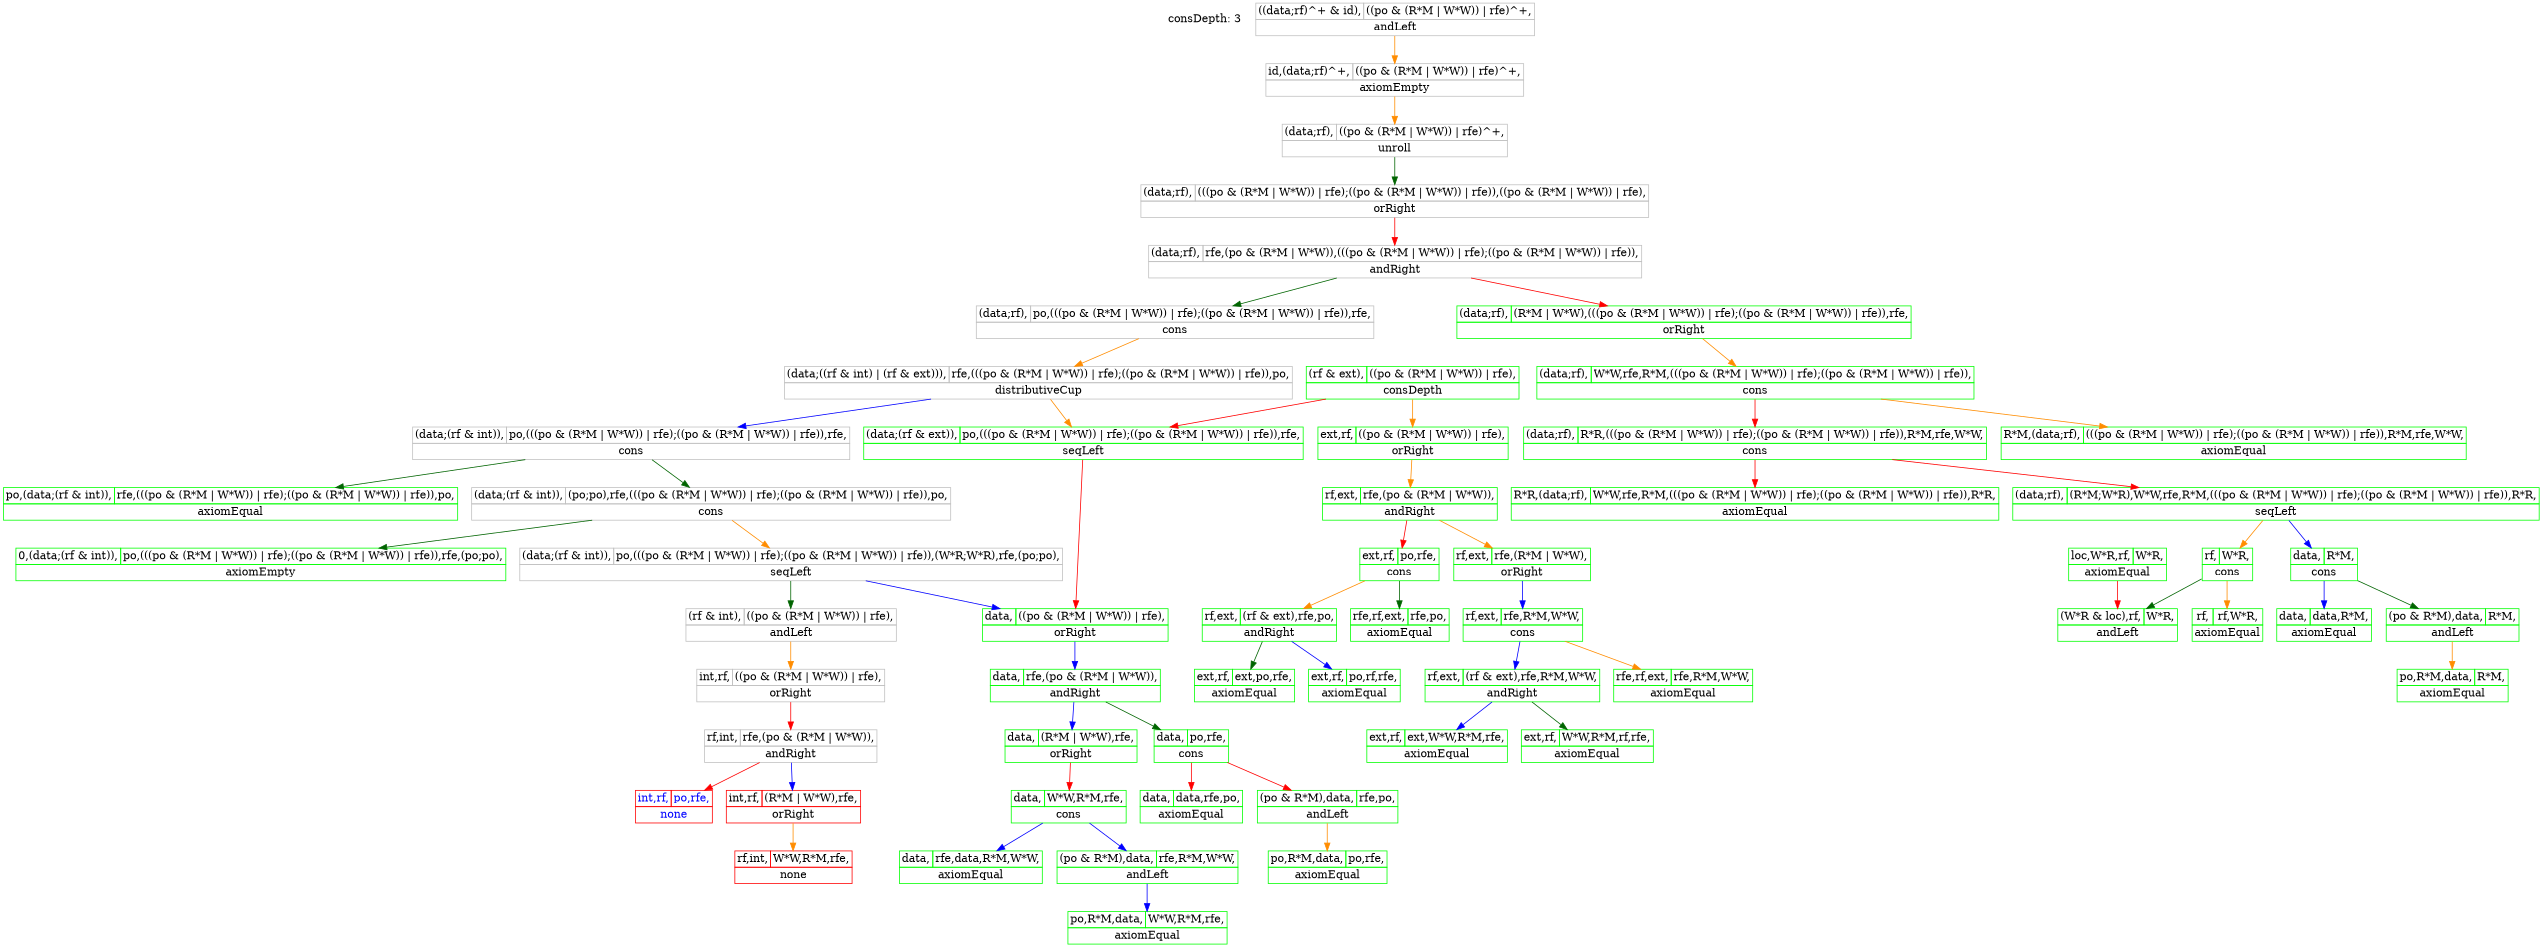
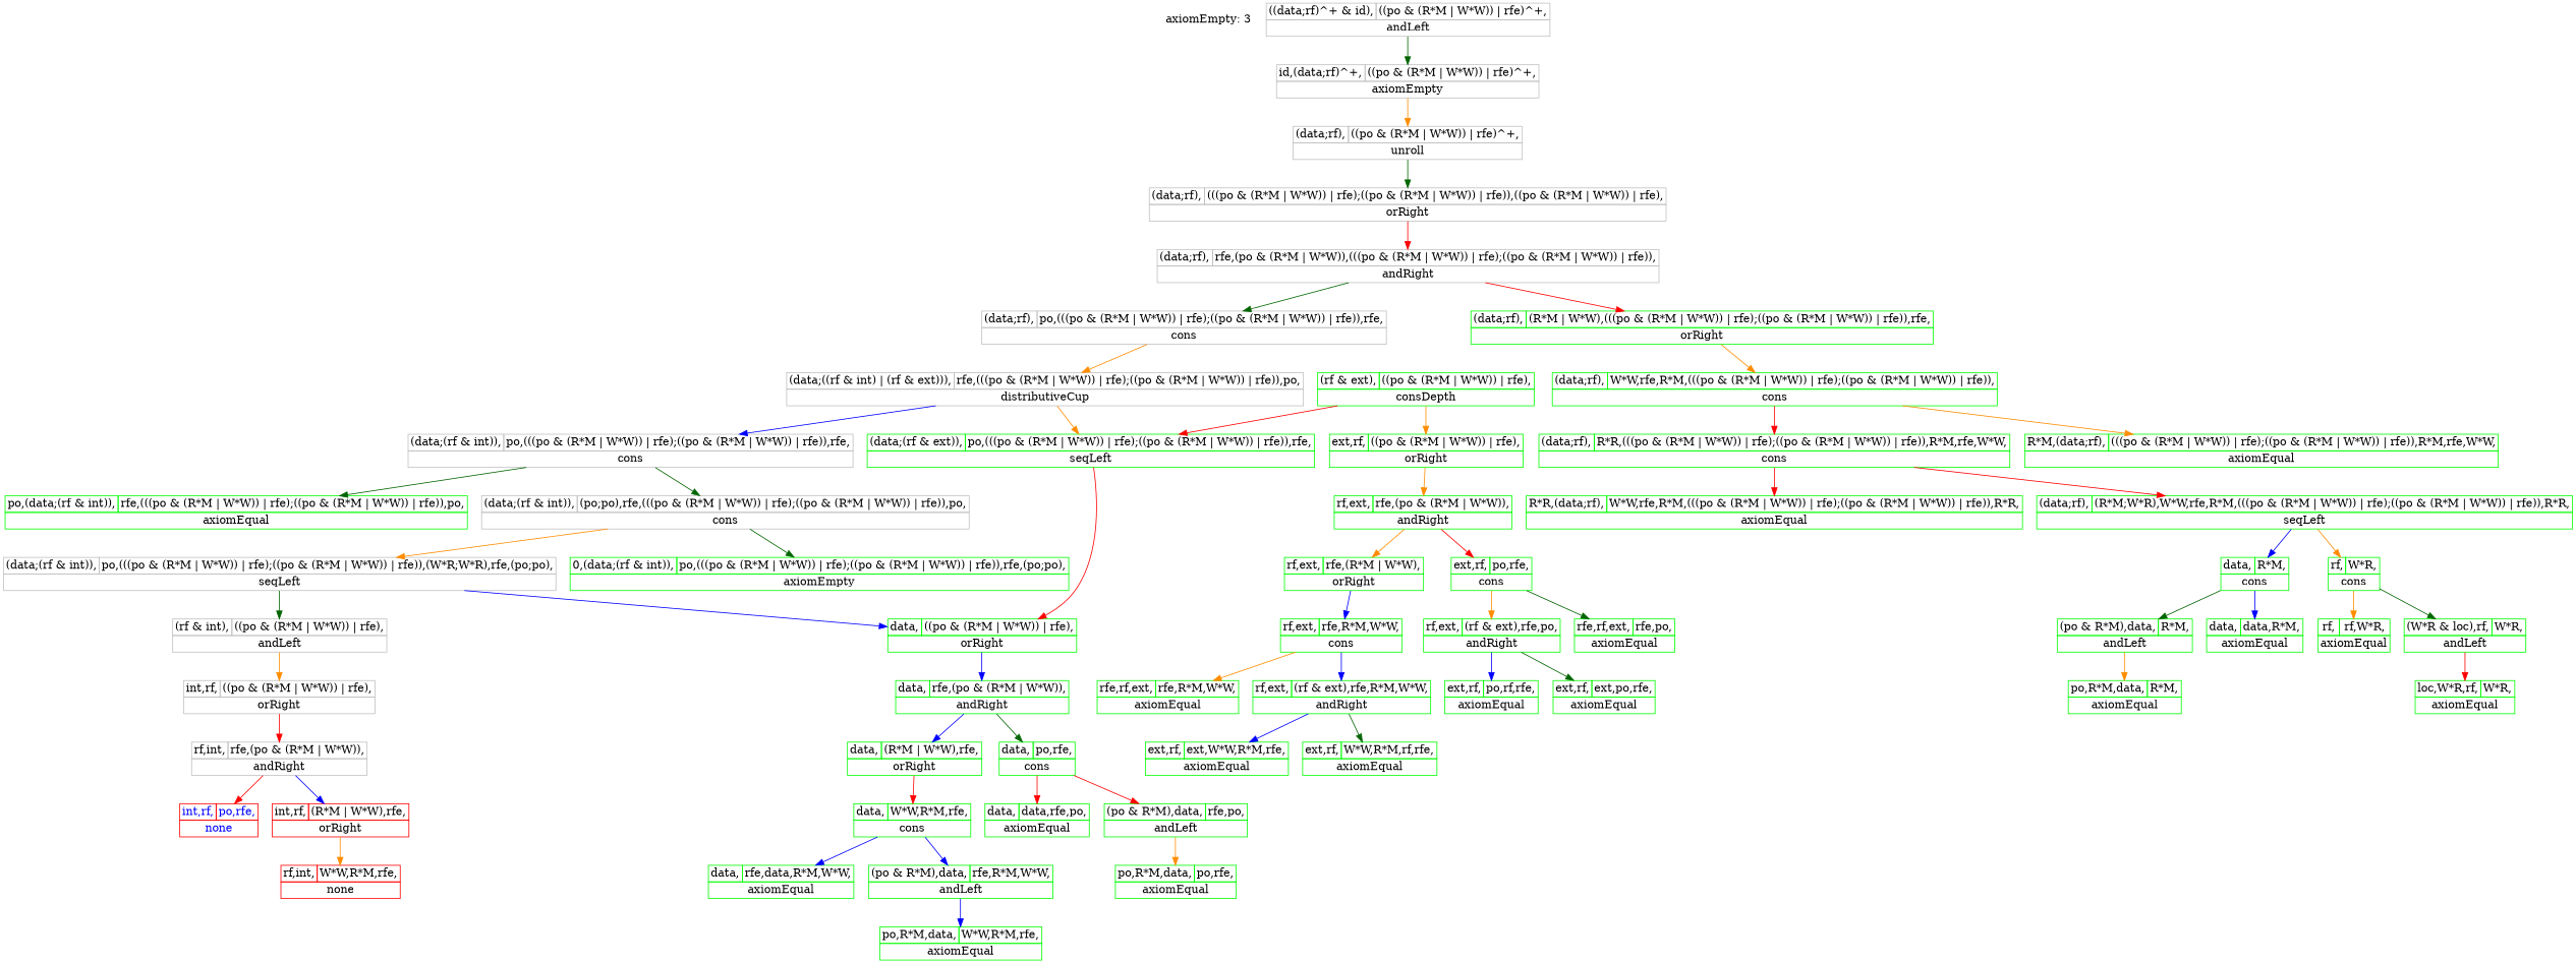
  digraph {
    concentrate=true
    node [shape=plain color=green fontcolor=black]
    edge [color=darkorange]
-   "consDepth: 3" [color="" fontcolor=""]
+   "consDepth: 3" [label="axiomEmpty: 3" color="" fontcolor=""]
    n2 [color=gray label=<<table border='0' cellborder='1' cellspacing='0'><tr><td>((data;rf)^+ &amp; id),</td><td>((po &amp; (R*M | W*W)) | rfe)^+,</td></tr><tr><td colspan='2'>andLeft</td></tr></table>>]
    n3 [color=gray label=<<table border='0' cellborder='1' cellspacing='0'><tr><td>id,(data;rf)^+,</td><td>((po &amp; (R*M | W*W)) | rfe)^+,</td></tr><tr><td colspan='2'>axiomEmpty</td></tr></table>>]
    n4 [color=gray label=<<table border='0' cellborder='1' cellspacing='0'><tr><td>(data;rf),</td><td>((po &amp; (R*M | W*W)) | rfe)^+,</td></tr><tr><td colspan='2'>unroll</td></tr></table>>]
    n5 [color=gray label=<<table border='0' cellborder='1' cellspacing='0'><tr><td>(data;rf),</td><td>(((po &amp; (R*M | W*W)) | rfe);((po &amp; (R*M | W*W)) | rfe)),((po &amp; (R*M | W*W)) | rfe),</td></tr><tr><td colspan='2'>orRight</td></tr></table>>]
    n6 [color=gray label=<<table border='0' cellborder='1' cellspacing='0'><tr><td>(data;rf),</td><td>rfe,(po &amp; (R*M | W*W)),(((po &amp; (R*M | W*W)) | rfe);((po &amp; (R*M | W*W)) | rfe)),</td></tr><tr><td colspan='2'>andRight</td></tr></table>>]
    n7 [color=gray label=<<table border='0' cellborder='1' cellspacing='0'><tr><td>(data;rf),</td><td>po,(((po &amp; (R*M | W*W)) | rfe);((po &amp; (R*M | W*W)) | rfe)),rfe,</td></tr><tr><td colspan='2'>cons</td></tr></table>>]
    n8 [label=<<table border='0' cellborder='1' cellspacing='0'><tr><td>(data;rf),</td><td>(R*M | W*W),(((po &amp; (R*M | W*W)) | rfe);((po &amp; (R*M | W*W)) | rfe)),rfe,</td></tr><tr><td colspan='2'>orRight</td></tr></table>>]
    n9 [color=gray label=<<table border='0' cellborder='1' cellspacing='0'><tr><td>(data;((rf &amp; int) | (rf &amp; ext))),</td><td>rfe,(((po &amp; (R*M | W*W)) | rfe);((po &amp; (R*M | W*W)) | rfe)),po,</td></tr><tr><td colspan='2'>distributiveCup</td></tr></table>>]
    n10 [label=<<table border='0' cellborder='1' cellspacing='0'><tr><td>(data;rf),</td><td>W*W,rfe,R*M,(((po &amp; (R*M | W*W)) | rfe);((po &amp; (R*M | W*W)) | rfe)),</td></tr><tr><td colspan='2'>cons</td></tr></table>>]
    n11 [color=gray label=<<table border='0' cellborder='1' cellspacing='0'><tr><td>(data;(rf &amp; int)),</td><td>po,(((po &amp; (R*M | W*W)) | rfe);((po &amp; (R*M | W*W)) | rfe)),rfe,</td></tr><tr><td colspan='2'>cons</td></tr></table>>]
    n12 [label=<<table border='0' cellborder='1' cellspacing='0'><tr><td>(data;(rf &amp; ext)),</td><td>po,(((po &amp; (R*M | W*W)) | rfe);((po &amp; (R*M | W*W)) | rfe)),rfe,</td></tr><tr><td colspan='2'>seqLeft</td></tr></table>>]
    n13 [label=<<table border='0' cellborder='1' cellspacing='0'><tr><td>po,(data;(rf &amp; int)),</td><td>rfe,(((po &amp; (R*M | W*W)) | rfe);((po &amp; (R*M | W*W)) | rfe)),po,</td></tr><tr><td colspan='2'>axiomEqual</td></tr></table>>]
    n14 [color=gray label=<<table border='0' cellborder='1' cellspacing='0'><tr><td>(data;(rf &amp; int)),</td><td>(po;po),rfe,(((po &amp; (R*M | W*W)) | rfe);((po &amp; (R*M | W*W)) | rfe)),po,</td></tr><tr><td colspan='2'>cons</td></tr></table>>]
    n15 [label=<<table border='0' cellborder='1' cellspacing='0'><tr><td>data,</td><td>((po &amp; (R*M | W*W)) | rfe),</td></tr><tr><td colspan='2'>orRight</td></tr></table>>]
    n16 [label=<<table border='0' cellborder='1' cellspacing='0'><tr><td>0,(data;(rf &amp; int)),</td><td>po,(((po &amp; (R*M | W*W)) | rfe);((po &amp; (R*M | W*W)) | rfe)),rfe,(po;po),</td></tr><tr><td colspan='2'>axiomEmpty</td></tr></table>>]
    n17 [color=gray label=<<table border='0' cellborder='1' cellspacing='0'><tr><td>(data;(rf &amp; int)),</td><td>po,(((po &amp; (R*M | W*W)) | rfe);((po &amp; (R*M | W*W)) | rfe)),(W*R;W*R),rfe,(po;po),</td></tr><tr><td colspan='2'>seqLeft</td></tr></table>>]
    n18 [color=gray label=<<table border='0' cellborder='1' cellspacing='0'><tr><td>(rf &amp; int),</td><td>((po &amp; (R*M | W*W)) | rfe),</td></tr><tr><td colspan='2'>andLeft</td></tr></table>>]
    n19 [label=<<table border='0' cellborder='1' cellspacing='0'><tr><td>data,</td><td>rfe,(po &amp; (R*M | W*W)),</td></tr><tr><td colspan='2'>andRight</td></tr></table>>]
    n20 [color=gray label=<<table border='0' cellborder='1' cellspacing='0'><tr><td>int,rf,</td><td>((po &amp; (R*M | W*W)) | rfe),</td></tr><tr><td colspan='2'>orRight</td></tr></table>>]
    n21 [label=<<table border='0' cellborder='1' cellspacing='0'><tr><td>data,</td><td>po,rfe,</td></tr><tr><td colspan='2'>cons</td></tr></table>>]
    n22 [label=<<table border='0' cellborder='1' cellspacing='0'><tr><td>data,</td><td>(R*M | W*W),rfe,</td></tr><tr><td colspan='2'>orRight</td></tr></table>>]
    n23 [label=<<table border='0' cellborder='1' cellspacing='0'><tr><td>(po &amp; R*M),data,</td><td>rfe,po,</td></tr><tr><td colspan='2'>andLeft</td></tr></table>>]
    n24 [label=<<table border='0' cellborder='1' cellspacing='0'><tr><td>data,</td><td>data,rfe,po,</td></tr><tr><td colspan='2'>axiomEqual</td></tr></table>>]
    n25 [label=<<table border='0' cellborder='1' cellspacing='0'><tr><td>data,</td><td>W*W,R*M,rfe,</td></tr><tr><td colspan='2'>cons</td></tr></table>>]
    n26 [label=<<table border='0' cellborder='1' cellspacing='0'><tr><td>po,R*M,data,</td><td>po,rfe,</td></tr><tr><td colspan='2'>axiomEqual</td></tr></table>>]
    n27 [label=<<table border='0' cellborder='1' cellspacing='0'><tr><td>(po &amp; R*M),data,</td><td>rfe,R*M,W*W,</td></tr><tr><td colspan='2'>andLeft</td></tr></table>>]
    n28 [label=<<table border='0' cellborder='1' cellspacing='0'><tr><td>data,</td><td>rfe,data,R*M,W*W,</td></tr><tr><td colspan='2'>axiomEqual</td></tr></table>>]
    n29 [label=<<table border='0' cellborder='1' cellspacing='0'><tr><td>po,R*M,data,</td><td>W*W,R*M,rfe,</td></tr><tr><td colspan='2'>axiomEqual</td></tr></table>>]
    n30 [color=gray label=<<table border='0' cellborder='1' cellspacing='0'><tr><td>rf,int,</td><td>rfe,(po &amp; (R*M | W*W)),</td></tr><tr><td colspan='2'>andRight</td></tr></table>>]
    n31 [color=red fontcolor=blue label=<<table border='0' cellborder='1' cellspacing='0'><tr><td>int,rf,</td><td>po,rfe,</td></tr><tr><td colspan='2'>none</td></tr></table>>]
    n32 [color=red label=<<table border='0' cellborder='1' cellspacing='0'><tr><td>int,rf,</td><td>(R*M | W*W),rfe,</td></tr><tr><td colspan='2'>orRight</td></tr></table>>]
    n33 [color=red label=<<table border='0' cellborder='1' cellspacing='0'><tr><td>rf,int,</td><td>W*W,R*M,rfe,</td></tr><tr><td colspan='2'>none</td></tr></table>>]
    n34 [label=<<table border='0' cellborder='1' cellspacing='0'><tr><td>(rf &amp; ext),</td><td>((po &amp; (R*M | W*W)) | rfe),</td></tr><tr><td colspan='2'>consDepth</td></tr></table>>]
    n35 [label=<<table border='0' cellborder='1' cellspacing='0'><tr><td>ext,rf,</td><td>((po &amp; (R*M | W*W)) | rfe),</td></tr><tr><td colspan='2'>orRight</td></tr></table>>]
    n36 [label=<<table border='0' cellborder='1' cellspacing='0'><tr><td>rf,ext,</td><td>rfe,(po &amp; (R*M | W*W)),</td></tr><tr><td colspan='2'>andRight</td></tr></table>>]
    n37 [label=<<table border='0' cellborder='1' cellspacing='0'><tr><td>ext,rf,</td><td>po,rfe,</td></tr><tr><td colspan='2'>cons</td></tr></table>>]
    n38 [label=<<table border='0' cellborder='1' cellspacing='0'><tr><td>rf,ext,</td><td>rfe,(R*M | W*W),</td></tr><tr><td colspan='2'>orRight</td></tr></table>>]
    n39 [label=<<table border='0' cellborder='1' cellspacing='0'><tr><td>rfe,rf,ext,</td><td>rfe,po,</td></tr><tr><td colspan='2'>axiomEqual</td></tr></table>>]
    n40 [label=<<table border='0' cellborder='1' cellspacing='0'><tr><td>rf,ext,</td><td>(rf &amp; ext),rfe,po,</td></tr><tr><td colspan='2'>andRight</td></tr></table>>]
    n41 [label=<<table border='0' cellborder='1' cellspacing='0'><tr><td>rf,ext,</td><td>rfe,R*M,W*W,</td></tr><tr><td colspan='2'>cons</td></tr></table>>]
    n42 [label=<<table border='0' cellborder='1' cellspacing='0'><tr><td>ext,rf,</td><td>po,rf,rfe,</td></tr><tr><td colspan='2'>axiomEqual</td></tr></table>>]
    n43 [label=<<table border='0' cellborder='1' cellspacing='0'><tr><td>ext,rf,</td><td>ext,po,rfe,</td></tr><tr><td colspan='2'>axiomEqual</td></tr></table>>]
    n44 [label=<<table border='0' cellborder='1' cellspacing='0'><tr><td>rfe,rf,ext,</td><td>rfe,R*M,W*W,</td></tr><tr><td colspan='2'>axiomEqual</td></tr></table>>]
    n45 [label=<<table border='0' cellborder='1' cellspacing='0'><tr><td>rf,ext,</td><td>(rf &amp; ext),rfe,R*M,W*W,</td></tr><tr><td colspan='2'>andRight</td></tr></table>>]
    n46 [label=<<table border='0' cellborder='1' cellspacing='0'><tr><td>ext,rf,</td><td>W*W,R*M,rf,rfe,</td></tr><tr><td colspan='2'>axiomEqual</td></tr></table>>]
    n47 [label=<<table border='0' cellborder='1' cellspacing='0'><tr><td>ext,rf,</td><td>ext,W*W,R*M,rfe,</td></tr><tr><td colspan='2'>axiomEqual</td></tr></table>>]
    n48 [label=<<table border='0' cellborder='1' cellspacing='0'><tr><td>R*M,(data;rf),</td><td>(((po &amp; (R*M | W*W)) | rfe);((po &amp; (R*M | W*W)) | rfe)),R*M,rfe,W*W,</td></tr><tr><td colspan='2'>axiomEqual</td></tr></table>>]
    n49 [label=<<table border='0' cellborder='1' cellspacing='0'><tr><td>(data;rf),</td><td>R*R,(((po &amp; (R*M | W*W)) | rfe);((po &amp; (R*M | W*W)) | rfe)),R*M,rfe,W*W,</td></tr><tr><td colspan='2'>cons</td></tr></table>>]
    n50 [label=<<table border='0' cellborder='1' cellspacing='0'><tr><td>R*R,(data;rf),</td><td>W*W,rfe,R*M,(((po &amp; (R*M | W*W)) | rfe);((po &amp; (R*M | W*W)) | rfe)),R*R,</td></tr><tr><td colspan='2'>axiomEqual</td></tr></table>>]
    n51 [label=<<table border='0' cellborder='1' cellspacing='0'><tr><td>(data;rf),</td><td>(R*M;W*R),W*W,rfe,R*M,(((po &amp; (R*M | W*W)) | rfe);((po &amp; (R*M | W*W)) | rfe)),R*R,</td></tr><tr><td colspan='2'>seqLeft</td></tr></table>>]
    n52 [label=<<table border='0' cellborder='1' cellspacing='0'><tr><td>data,</td><td>R*M,</td></tr><tr><td colspan='2'>cons</td></tr></table>>]
    n53 [label=<<table border='0' cellborder='1' cellspacing='0'><tr><td>rf,</td><td>W*R,</td></tr><tr><td colspan='2'>cons</td></tr></table>>]
    n54 [label=<<table border='0' cellborder='1' cellspacing='0'><tr><td>(po &amp; R*M),data,</td><td>R*M,</td></tr><tr><td colspan='2'>andLeft</td></tr></table>>]
    n55 [label=<<table border='0' cellborder='1' cellspacing='0'><tr><td>data,</td><td>data,R*M,</td></tr><tr><td colspan='2'>axiomEqual</td></tr></table>>]
    n56 [label=<<table border='0' cellborder='1' cellspacing='0'><tr><td>(W*R &amp; loc),rf,</td><td>W*R,</td></tr><tr><td colspan='2'>andLeft</td></tr></table>>]
    n57 [label=<<table border='0' cellborder='1' cellspacing='0'><tr><td>rf,</td><td>rf,W*R,</td></tr><tr><td colspan='2'>axiomEqual</td></tr></table>>]
    n58 [label=<<table border='0' cellborder='1' cellspacing='0'><tr><td>po,R*M,data,</td><td>R*M,</td></tr><tr><td colspan='2'>axiomEqual</td></tr></table>>]
    n59 [label=<<table border='0' cellborder='1' cellspacing='0'><tr><td>loc,W*R,rf,</td><td>W*R,</td></tr><tr><td colspan='2'>axiomEqual</td></tr></table>>]
-   n2 -> n3
+   n2 -> n3 [color=darkgreen]
    n3 -> n4
    n4 -> n5 [color=darkgreen]
    n5 -> n6 [color=red]
    n6 -> n7 [color=darkgreen]
    n6 -> n8 [color=red]
    n7 -> n9
    n8 -> n10
    n9 -> n11 [color=blue]
    n9 -> n12
    n10 -> n48
    n10 -> n49 [color=red]
    n11 -> n13 [color=darkgreen]
    n11 -> n14 [color=darkgreen]
    n12 -> n15 [color=red]
    n14 -> n16 [color=darkgreen]
    n14 -> n17
    n15 -> n19 [color=blue]
    n15 -> n19 [color=""]
    n17 -> n15 [color=blue]
    n17 -> n18 [color=darkgreen]
    n18 -> n20
    n19 -> n21 [color=darkgreen]
    n19 -> n21 [color=""]
    n19 -> n22 [color=blue]
    n19 -> n22 [color=""]
    n20 -> n30 [color=red]
    n21 -> n23 [color=red]
    n21 -> n23 [color=""]
    n21 -> n24 [color=red]
    n21 -> n24 [color=""]
    n22 -> n25 [color=red]
    n22 -> n25 [color=""]
    n23 -> n26
    n23 -> n26 [color=""]
    n25 -> n27 [color=blue]
    n25 -> n27 [color=""]
    n25 -> n28 [color=blue]
    n25 -> n28 [color=""]
    n27 -> n29 [color=blue]
    n27 -> n29 [color=""]
    n30 -> n31 [color=red]
    n30 -> n32 [color=blue]
    n32 -> n33
    n34 -> n12 [color=red]
    n34 -> n35
    n35 -> n36
    n36 -> n37 [color=red]
    n36 -> n38
    n37 -> n39 [color=darkgreen]
    n37 -> n40
    n38 -> n41 [color=blue]
    n40 -> n42 [color=blue]
    n40 -> n43 [color=darkgreen]
    n41 -> n44
    n41 -> n45 [color=blue]
    n45 -> n46 [color=darkgreen]
    n45 -> n47 [color=blue]
    n49 -> n50 [color=red]
    n49 -> n51 [color=red]
    n51 -> n52 [color=blue]
    n51 -> n53
    n52 -> n54 [color=darkgreen]
    n52 -> n55 [color=blue]
    n53 -> n56 [color=darkgreen]
    n53 -> n57
    n54 -> n58
-   n59 -> n56 [color=red]
+   n56 -> n59 [color=red]
  }
